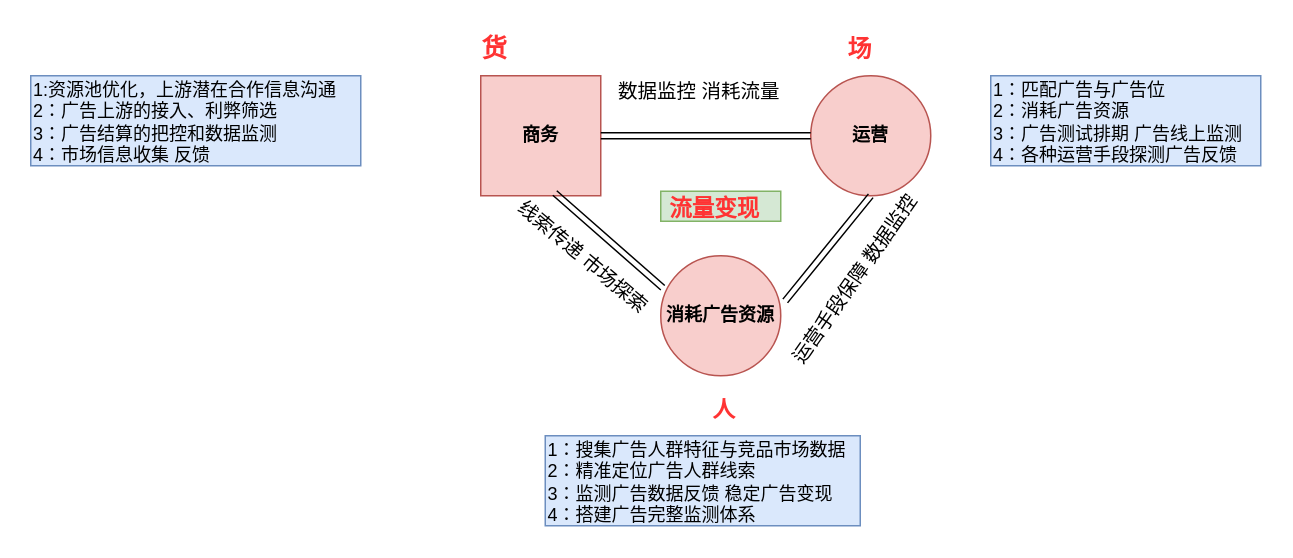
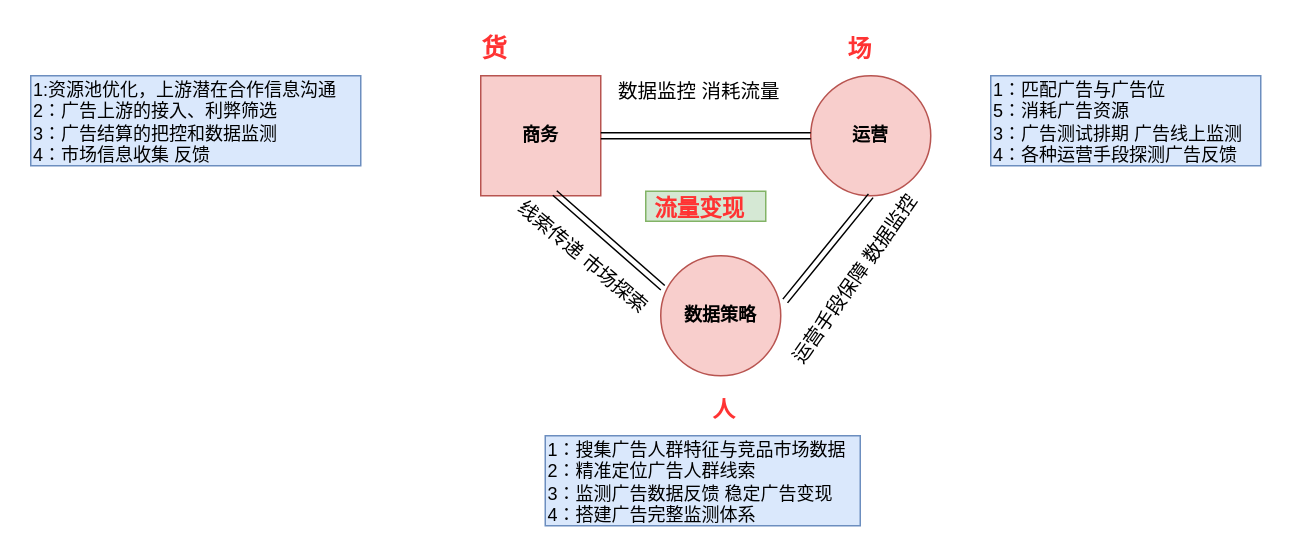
  <mxCell id="0" />
  <mxCell id="1" parent="0" />
  <mxCell id="2" value="1:资源池优化，上游潜在合作信息沟通&lt;br&gt;2：广告上游的接入、利弊筛选&lt;br&gt;3：广告结算的把控和数据监测&lt;br&gt;4：市场信息收集 反馈" style="text;html=1;resizable=0;points=[];autosize=1;align=left;verticalAlign=top;spacingTop=-4;fillColor=#dae8fc;strokeColor=#6c8ebf;" vertex="1" parent="1"><mxGeometry x="20" y="50" width="220" height="60" as="geometry" /></mxCell>
  <mxCell id="3" value="商务" style="whiteSpace=wrap;html=1;aspect=fixed;fillColor=#f8cecc;strokeColor=#b85450;fontStyle=1;rounded=0;" vertex="1" parent="1"><mxGeometry x="320" y="50" width="80" height="80" as="geometry" /></mxCell>
  <mxCell id="4" value="运营" style="ellipse;whiteSpace=wrap;html=1;aspect=fixed;fillColor=#f8cecc;strokeColor=#b85450;fontStyle=1" vertex="1" parent="1"><mxGeometry x="540" y="50" width="80" height="80" as="geometry" /></mxCell>
- <mxCell id="5" value="消耗广告资源" style="ellipse;whiteSpace=wrap;html=1;aspect=fixed;fillColor=#f8cecc;strokeColor=#b85450;fontStyle=1" vertex="1" parent="1"><mxGeometry x="440" y="170" width="80" height="80" as="geometry" /></mxCell>
+ <mxCell id="5" value="数据策略" style="ellipse;whiteSpace=wrap;html=1;aspect=fixed;fillColor=#f8cecc;strokeColor=#b85450;fontStyle=1" vertex="1" parent="1"><mxGeometry x="440" y="170" width="80" height="80" as="geometry" /></mxCell>
  <mxCell id="6" value="" style="shape=link;html=1;exitX=1;exitY=0.5;exitDx=0;exitDy=0;entryX=0;entryY=0.5;entryDx=0;entryDy=0;" edge="1" parent="1" source="3" target="4"><mxGeometry width="50" height="50" relative="1" as="geometry"><mxPoint x="420" y="120" as="sourcePoint" /><mxPoint x="520" y="90" as="targetPoint" /></mxGeometry></mxCell>
  <mxCell id="7" value="" style="shape=link;html=1;exitX=0.617;exitY=0.977;exitDx=0;exitDy=0;entryX=0.017;entryY=0.267;entryDx=0;entryDy=0;exitPerimeter=0;entryPerimeter=0;" edge="1" parent="1" source="3" target="5"><mxGeometry width="50" height="50" relative="1" as="geometry"><mxPoint x="410" y="100" as="sourcePoint" /><mxPoint x="550" y="100" as="targetPoint" /></mxGeometry></mxCell>
  <mxCell id="8" value="" style="shape=link;html=1;entryX=0.5;entryY=1;entryDx=0;entryDy=0;exitX=1.037;exitY=0.377;exitDx=0;exitDy=0;exitPerimeter=0;" edge="1" parent="1" source="5" target="4"><mxGeometry width="50" height="50" relative="1" as="geometry"><mxPoint x="530" y="200" as="sourcePoint" /><mxPoint x="600" y="160" as="targetPoint" /></mxGeometry></mxCell>
  <mxCell id="9" value="&lt;font color=&quot;#ff3333&quot; size=&quot;1&quot;&gt;&lt;b style=&quot;font-size: 17px&quot;&gt;货&lt;/b&gt;&lt;/font&gt;" style="text;html=1;resizable=0;points=[];autosize=1;align=left;verticalAlign=top;spacingTop=-4;" vertex="1" parent="1"><mxGeometry x="319" y="20" width="30" height="20" as="geometry" /></mxCell>
  <mxCell id="10" value="&lt;font color=&quot;#ff3333&quot; style=&quot;font-size: 16px&quot;&gt;场&lt;/font&gt;" style="text;html=1;resizable=0;points=[];autosize=1;align=left;verticalAlign=top;spacingTop=-4;fontStyle=1" vertex="1" parent="1"><mxGeometry x="563" y="20" width="30" height="20" as="geometry" /></mxCell>
  <mxCell id="11" value="&lt;span style=&quot;font-size: 15px;&quot;&gt;&lt;font color=&quot;#ff3333&quot; style=&quot;font-size: 15px;&quot;&gt;人&lt;/font&gt;&lt;/span&gt;" style="text;html=1;resizable=0;points=[];autosize=1;align=left;verticalAlign=top;spacingTop=-4;fontStyle=1;fontSize=15;" vertex="1" parent="1"><mxGeometry x="473" y="261" width="30" height="20" as="geometry" /></mxCell>
  <mxCell id="12" value="1：搜集广告人群特征与竞品市场数据&lt;br&gt;2：精准定位广告人群线索&lt;br&gt;3：监测广告数据反馈 稳定广告变现&lt;br&gt;4：搭建广告完整监测体系" style="text;html=1;resizable=0;points=[];autosize=1;align=left;verticalAlign=top;spacingTop=-4;fillColor=#dae8fc;strokeColor=#6c8ebf;" vertex="1" parent="1"><mxGeometry x="363" y="290" width="210" height="60" as="geometry" /></mxCell>
- <mxCell id="13" value="1：匹配广告与广告位&lt;br&gt;2：消耗广告资源&lt;br&gt;3：广告测试排期 广告线上监测&lt;br&gt;4：各种运营手段探测广告反馈&lt;br&gt;" style="text;html=1;resizable=0;points=[];autosize=1;align=left;verticalAlign=top;spacingTop=-4;fillColor=#dae8fc;strokeColor=#6c8ebf;" vertex="1" parent="1"><mxGeometry x="660" y="50" width="180" height="60" as="geometry" /></mxCell>
- <mxCell id="14" value="&lt;b&gt;&lt;font color=&quot;#ff3333&quot;&gt;&amp;nbsp;流量变现&lt;/font&gt;&lt;/b&gt;" style="text;html=1;resizable=0;points=[];autosize=1;align=left;verticalAlign=top;spacingTop=-4;fontSize=15;fillColor=#d5e8d4;strokeColor=#82b366;" vertex="1" parent="1"><mxGeometry x="440" y="127" width="80" height="20" as="geometry" /></mxCell>
+ <mxCell id="13" value="1：匹配广告与广告位&lt;br&gt;5：消耗广告资源&lt;br&gt;3：广告测试排期 广告线上监测&lt;br&gt;4：各种运营手段探测广告反馈&lt;br&gt;" style="text;html=1;resizable=0;points=[];autosize=1;align=left;verticalAlign=top;spacingTop=-4;fillColor=#dae8fc;strokeColor=#6c8ebf;" vertex="1" parent="1"><mxGeometry x="660" y="50" width="180" height="60" as="geometry" /></mxCell>
+ <mxCell id="14" value="&lt;b&gt;&lt;font color=&quot;#ff3333&quot;&gt;&amp;nbsp;流量变现&lt;/font&gt;&lt;/b&gt;" style="text;html=1;resizable=0;points=[];autosize=1;align=left;verticalAlign=top;spacingTop=-4;fontSize=15;fillColor=#d5e8d4;strokeColor=#82b366;" vertex="1" parent="1"><mxGeometry x="430" y="127" width="80" height="20" as="geometry" /></mxCell>
  <mxCell id="15" value="线索传递 市场探索" style="text;html=1;resizable=0;points=[];autosize=1;align=left;verticalAlign=top;spacingTop=-4;fontSize=13;rotation=40;" vertex="1" parent="1"><mxGeometry x="330" y="170" width="140" height="20" as="geometry" /></mxCell>
  <mxCell id="16" value="运营手段保障 数据监控" style="text;html=1;resizable=0;points=[];autosize=1;align=left;verticalAlign=top;spacingTop=-4;fontSize=13;rotation=-55;" vertex="1" parent="1"><mxGeometry x="498" y="170" width="150" height="20" as="geometry" /></mxCell>
  <mxCell id="17" value="数据监控 消耗流量" style="text;html=1;resizable=0;points=[];autosize=1;align=left;verticalAlign=top;spacingTop=-4;fontSize=13;" vertex="1" parent="1"><mxGeometry x="410" y="50" width="140" height="20" as="geometry" /></mxCell>
